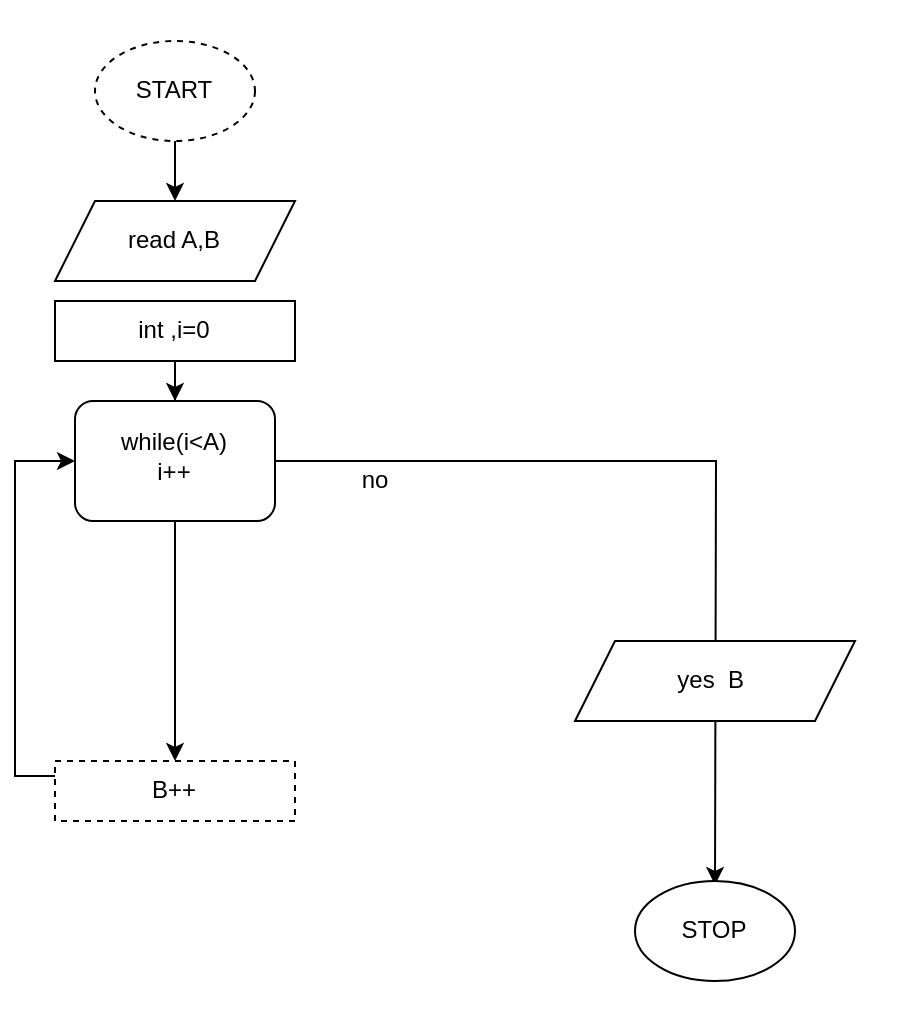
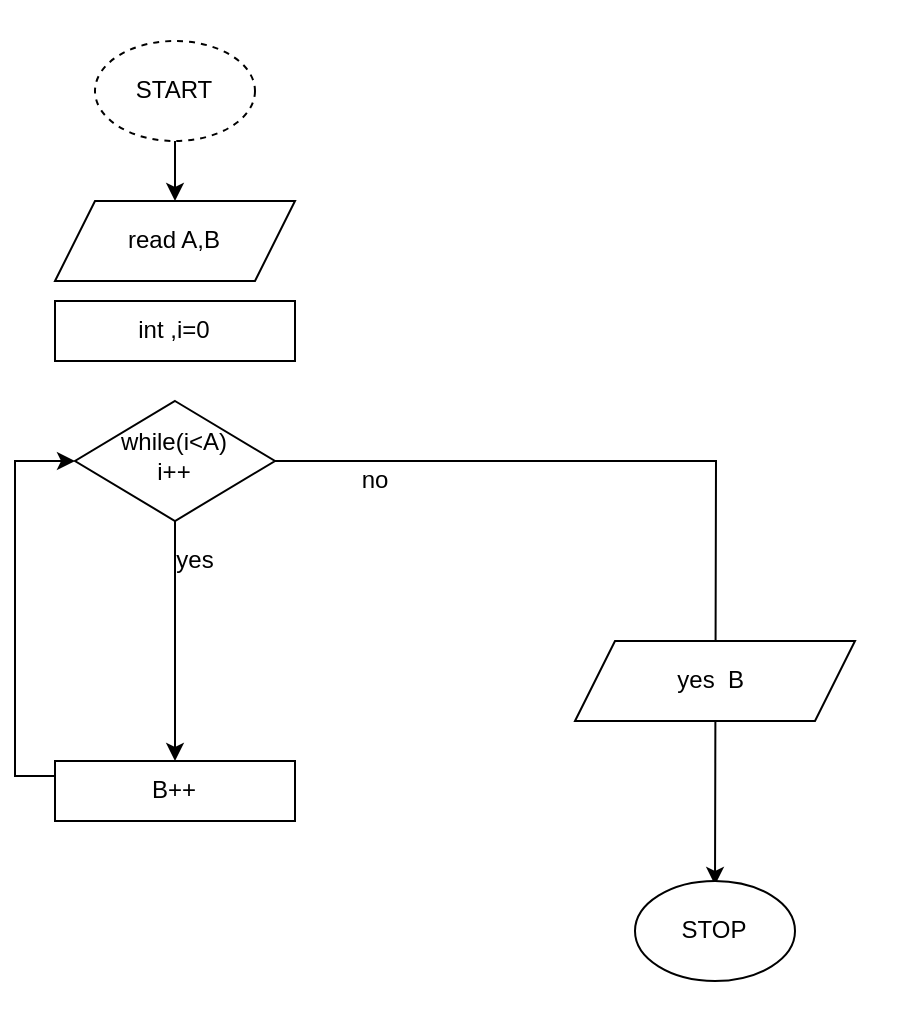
  <mxCell id="0" />
  <mxCell id="1" parent="0" />
  <mxCell id="2" style="edgeStyle=orthogonalEdgeStyle;rounded=0;orthogonalLoop=1;jettySize=auto;html=1;exitX=1;exitY=0.5;exitDx=0;exitDy=0;" edge="1" parent="1" source="4"><mxGeometry relative="1" as="geometry"><mxPoint x="350" y="442" as="targetPoint" /></mxGeometry></mxCell>
  <mxCell id="3" style="edgeStyle=orthogonalEdgeStyle;rounded=0;orthogonalLoop=1;jettySize=auto;html=1;exitX=0.5;exitY=1;exitDx=0;exitDy=0;entryX=0.5;entryY=0;entryDx=0;entryDy=0;" edge="1" parent="1" source="4" target="15"><mxGeometry relative="1" as="geometry" /></mxCell>
- <mxCell id="4" value="while(i&amp;lt;A)&lt;br&gt;i++" style="whiteSpace=wrap;html=1;shadow=0;fontFamily=Helvetica;fontSize=12;align=center;strokeWidth=1;spacing=6;spacingTop=-4;rounded=1;" vertex="1" parent="1"><mxGeometry x="30" y="200" width="100" height="60" as="geometry" /></mxCell>
+ <mxCell id="4" value="while(i&amp;lt;A)&lt;br&gt;i++" style="rhombus;whiteSpace=wrap;html=1;shadow=0;fontFamily=Helvetica;fontSize=12;align=center;strokeWidth=1;spacing=6;spacingTop=-4;" vertex="1" parent="1"><mxGeometry x="30" y="200" width="100" height="60" as="geometry" /></mxCell>
  <mxCell id="5" style="edgeStyle=orthogonalEdgeStyle;rounded=0;orthogonalLoop=1;jettySize=auto;html=1;entryX=0.5;entryY=0;entryDx=0;entryDy=0;" edge="1" parent="1" source="6"><mxGeometry relative="1" as="geometry"><mxPoint x="80" y="100" as="targetPoint" /></mxGeometry></mxCell>
  <mxCell id="6" value="START" style="ellipse;whiteSpace=wrap;html=1;dashed=1;" vertex="1" parent="1"><mxGeometry x="40" y="20" width="80" height="50" as="geometry" /></mxCell>
  <mxCell id="7" value="STOP" style="ellipse;whiteSpace=wrap;html=1;" vertex="1" parent="1"><mxGeometry x="310" y="440" width="80" height="50" as="geometry" /></mxCell>
- <mxCell id="8" style="edgeStyle=orthogonalEdgeStyle;rounded=0;orthogonalLoop=1;jettySize=auto;html=1;" edge="1" parent="1" source="12" target="4"><mxGeometry relative="1" as="geometry"><mxPoint x="80" y="160" as="targetPoint" /></mxGeometry></mxCell>
  <mxCell id="9" value="&lt;span&gt;read A,B&lt;/span&gt;" style="shape=parallelogram;perimeter=parallelogramPerimeter;whiteSpace=wrap;html=1;fixedSize=1;" vertex="1" parent="1"><mxGeometry x="20" y="100" width="120" height="40" as="geometry" /></mxCell>
+ <mxCell id="10" value="yes" style="text;html=1;align=center;verticalAlign=middle;resizable=0;points=[];autosize=1;" vertex="1" parent="1"><mxGeometry x="75" y="270" width="30" height="20" as="geometry" /></mxCell>
  <mxCell id="11" value="no" style="text;html=1;align=center;verticalAlign=middle;resizable=0;points=[];autosize=1;" vertex="1" parent="1"><mxGeometry x="165" y="230" width="30" height="20" as="geometry" /></mxCell>
  <mxCell id="12" value="int ,i=0" style="rounded=0;whiteSpace=wrap;html=1;" vertex="1" parent="1"><mxGeometry x="20" y="150" width="120" height="30" as="geometry" /></mxCell>
  <mxCell id="13" value="&lt;span&gt;yes&amp;nbsp; B&amp;nbsp;&lt;/span&gt;" style="shape=parallelogram;perimeter=parallelogramPerimeter;whiteSpace=wrap;html=1;fixedSize=1;" vertex="1" parent="1"><mxGeometry x="280" y="320" width="140" height="40" as="geometry" /></mxCell>
  <mxCell id="14" style="edgeStyle=orthogonalEdgeStyle;rounded=0;orthogonalLoop=1;jettySize=auto;html=1;exitX=0;exitY=0.25;exitDx=0;exitDy=0;entryX=0;entryY=0.5;entryDx=0;entryDy=0;" edge="1" parent="1" source="15" target="4"><mxGeometry relative="1" as="geometry" /></mxCell>
- <mxCell id="15" value="&lt;span&gt;B++&lt;/span&gt;" style="rounded=0;whiteSpace=wrap;html=1;dashed=1;" vertex="1" parent="1"><mxGeometry x="20" y="380" width="120" height="30" as="geometry" /></mxCell>
+ <mxCell id="15" value="&lt;span&gt;B++&lt;/span&gt;" style="rounded=0;whiteSpace=wrap;html=1;" vertex="1" parent="1"><mxGeometry x="20" y="380" width="120" height="30" as="geometry" /></mxCell>
